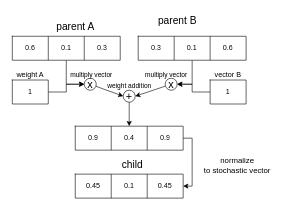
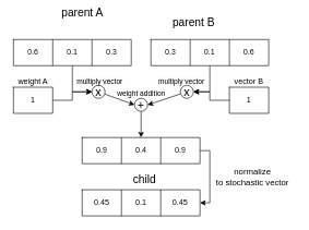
  <mxCell id="0" />
  <mxCell id="1" parent="0" />
  <mxCell id="2" style="edgeStyle=orthogonalEdgeStyle;rounded=0;orthogonalLoop=1;jettySize=auto;html=1;entryX=0;entryY=0.5;entryDx=0;entryDy=0;" edge="1" parent="1" source="3" target="37"><mxGeometry relative="1" as="geometry" /></mxCell>
  <mxCell id="3" value="" style="shape=table;html=1;whiteSpace=wrap;startSize=0;container=1;collapsible=0;childLayout=tableLayout;" vertex="1" parent="1"><mxGeometry x="20" y="60" width="180" height="40" as="geometry" /></mxCell>
  <mxCell id="4" value="" style="shape=tableRow;horizontal=0;startSize=0;swimlaneHead=0;swimlaneBody=0;top=0;left=0;bottom=0;right=0;collapsible=0;dropTarget=0;fillColor=none;points=[[0,0.5],[1,0.5]];portConstraint=eastwest;" vertex="1" parent="3"><mxGeometry width="180" height="40" as="geometry" /></mxCell>
  <mxCell id="5" value="0.6" style="shape=partialRectangle;html=1;whiteSpace=wrap;connectable=0;fillColor=none;top=0;left=0;bottom=0;right=0;overflow=hidden;" vertex="1" parent="4"><mxGeometry width="60" height="40" as="geometry"><mxRectangle width="60" height="40" as="alternateBounds" /></mxGeometry></mxCell>
  <mxCell id="6" value="0.1" style="shape=partialRectangle;html=1;whiteSpace=wrap;connectable=0;fillColor=none;top=0;left=0;bottom=0;right=0;overflow=hidden;" vertex="1" parent="4"><mxGeometry x="60" width="60" height="40" as="geometry"><mxRectangle width="60" height="40" as="alternateBounds" /></mxGeometry></mxCell>
  <mxCell id="7" value="0.3" style="shape=partialRectangle;html=1;whiteSpace=wrap;connectable=0;fillColor=none;top=0;left=0;bottom=0;right=0;overflow=hidden;" vertex="1" parent="4"><mxGeometry x="120" width="60" height="40" as="geometry"><mxRectangle width="60" height="40" as="alternateBounds" /></mxGeometry></mxCell>
  <mxCell id="8" style="edgeStyle=orthogonalEdgeStyle;rounded=0;orthogonalLoop=1;jettySize=auto;html=1;entryX=1;entryY=0.5;entryDx=0;entryDy=0;" edge="1" parent="1" source="9" target="40"><mxGeometry relative="1" as="geometry" /></mxCell>
  <mxCell id="9" value="" style="shape=table;html=1;whiteSpace=wrap;startSize=0;container=1;collapsible=0;childLayout=tableLayout;" vertex="1" parent="1"><mxGeometry x="230" y="60" width="180" height="40" as="geometry" /></mxCell>
  <mxCell id="10" value="" style="shape=tableRow;horizontal=0;startSize=0;swimlaneHead=0;swimlaneBody=0;top=0;left=0;bottom=0;right=0;collapsible=0;dropTarget=0;fillColor=none;points=[[0,0.5],[1,0.5]];portConstraint=eastwest;" vertex="1" parent="9"><mxGeometry width="180" height="40" as="geometry" /></mxCell>
  <mxCell id="11" value="0.3" style="shape=partialRectangle;html=1;whiteSpace=wrap;connectable=0;fillColor=none;top=0;left=0;bottom=0;right=0;overflow=hidden;" vertex="1" parent="10"><mxGeometry width="60" height="40" as="geometry"><mxRectangle width="60" height="40" as="alternateBounds" /></mxGeometry></mxCell>
  <mxCell id="12" value="0.1" style="shape=partialRectangle;html=1;whiteSpace=wrap;connectable=0;fillColor=none;top=0;left=0;bottom=0;right=0;overflow=hidden;" vertex="1" parent="10"><mxGeometry x="60" width="60" height="40" as="geometry"><mxRectangle width="60" height="40" as="alternateBounds" /></mxGeometry></mxCell>
  <mxCell id="13" value="0.6" style="shape=partialRectangle;html=1;whiteSpace=wrap;connectable=0;fillColor=none;top=0;left=0;bottom=0;right=0;overflow=hidden;" vertex="1" parent="10"><mxGeometry x="120" width="60" height="40" as="geometry"><mxRectangle width="60" height="40" as="alternateBounds" /></mxGeometry></mxCell>
- <mxCell id="14" value="&lt;font style=&quot;font-size: 17px;&quot;&gt;parent A&lt;/font&gt;" style="text;html=1;align=center;verticalAlign=middle;resizable=0;points=[];autosize=1;strokeColor=none;fillColor=none;fontSize=13;fontFamily=Helvetica;fontColor=default;" vertex="1" parent="1"><mxGeometry x="80" y="30" width="90" height="30" as="geometry" /></mxCell>
+ <mxCell id="14" value="&lt;font style=&quot;font-size: 17px;&quot;&gt;parent A&lt;/font&gt;" style="text;html=1;align=center;verticalAlign=middle;resizable=0;points=[];autosize=1;strokeColor=none;fillColor=none;fontSize=13;fontFamily=Helvetica;fontColor=default;" vertex="1" parent="1"><mxGeometry x="80" y="5" width="90" height="30" as="geometry" /></mxCell>
  <mxCell id="15" value="&lt;font style=&quot;font-size: 17px;&quot;&gt;parent B&lt;/font&gt;" style="text;html=1;align=center;verticalAlign=middle;resizable=0;points=[];autosize=1;strokeColor=none;fillColor=none;fontSize=13;fontFamily=Helvetica;fontColor=default;" vertex="1" parent="1"><mxGeometry x="250" y="20" width="90" height="30" as="geometry" /></mxCell>
  <mxCell id="16" style="edgeStyle=none;shape=connector;rounded=0;orthogonalLoop=1;jettySize=auto;html=1;labelBackgroundColor=default;strokeColor=default;fontFamily=Helvetica;fontSize=18;fontColor=default;endArrow=classic;" edge="1" parent="1" source="17" target="20"><mxGeometry relative="1" as="geometry" /></mxCell>
  <mxCell id="17" value="&lt;font style=&quot;font-size: 18px;&quot;&gt;+&lt;/font&gt;" style="ellipse;whiteSpace=wrap;html=1;aspect=fixed;" vertex="1" parent="1"><mxGeometry x="205" y="150" width="20" height="20" as="geometry" /></mxCell>
  <mxCell id="18" value="&lt;font style=&quot;font-size: 11px;&quot;&gt;weight addition&lt;/font&gt;" style="text;html=1;align=center;verticalAlign=middle;resizable=0;points=[];autosize=1;strokeColor=none;fillColor=none;fontSize=18;fontFamily=Helvetica;fontColor=default;" vertex="1" parent="1"><mxGeometry x="165" y="120" width="100" height="40" as="geometry" /></mxCell>
  <mxCell id="19" value="" style="shape=table;html=1;whiteSpace=wrap;startSize=0;container=1;collapsible=0;childLayout=tableLayout;" vertex="1" parent="1"><mxGeometry x="125" y="210" width="180" height="40" as="geometry" /></mxCell>
  <mxCell id="20" value="" style="shape=tableRow;horizontal=0;startSize=0;swimlaneHead=0;swimlaneBody=0;top=0;left=0;bottom=0;right=0;collapsible=0;dropTarget=0;fillColor=none;points=[[0,0.5],[1,0.5]];portConstraint=eastwest;" vertex="1" parent="19"><mxGeometry width="180" height="40" as="geometry" /></mxCell>
  <mxCell id="21" value="0.9" style="shape=partialRectangle;html=1;whiteSpace=wrap;connectable=0;fillColor=none;top=0;left=0;bottom=0;right=0;overflow=hidden;" vertex="1" parent="20"><mxGeometry width="60" height="40" as="geometry"><mxRectangle width="60" height="40" as="alternateBounds" /></mxGeometry></mxCell>
  <mxCell id="22" value="0.4" style="shape=partialRectangle;html=1;whiteSpace=wrap;connectable=0;fillColor=none;top=0;left=0;bottom=0;right=0;overflow=hidden;" vertex="1" parent="20"><mxGeometry x="60" width="60" height="40" as="geometry"><mxRectangle width="60" height="40" as="alternateBounds" /></mxGeometry></mxCell>
  <mxCell id="23" value="0.9" style="shape=partialRectangle;html=1;whiteSpace=wrap;connectable=0;fillColor=none;top=0;left=0;bottom=0;right=0;overflow=hidden;" vertex="1" parent="20"><mxGeometry x="120" width="60" height="40" as="geometry"><mxRectangle width="60" height="40" as="alternateBounds" /></mxGeometry></mxCell>
  <mxCell id="24" value="" style="shape=table;html=1;whiteSpace=wrap;startSize=0;container=1;collapsible=0;childLayout=tableLayout;" vertex="1" parent="1"><mxGeometry x="125" y="290" width="180" height="40" as="geometry" /></mxCell>
  <mxCell id="25" value="" style="shape=tableRow;horizontal=0;startSize=0;swimlaneHead=0;swimlaneBody=0;top=0;left=0;bottom=0;right=0;collapsible=0;dropTarget=0;fillColor=none;points=[[0,0.5],[1,0.5]];portConstraint=eastwest;" vertex="1" parent="24"><mxGeometry width="180" height="40" as="geometry" /></mxCell>
  <mxCell id="26" value="0.45" style="shape=partialRectangle;html=1;whiteSpace=wrap;connectable=0;fillColor=none;top=0;left=0;bottom=0;right=0;overflow=hidden;" vertex="1" parent="25"><mxGeometry width="60" height="40" as="geometry"><mxRectangle width="60" height="40" as="alternateBounds" /></mxGeometry></mxCell>
  <mxCell id="27" value="0.1" style="shape=partialRectangle;html=1;whiteSpace=wrap;connectable=0;fillColor=none;top=0;left=0;bottom=0;right=0;overflow=hidden;" vertex="1" parent="25"><mxGeometry x="60" width="60" height="40" as="geometry"><mxRectangle width="60" height="40" as="alternateBounds" /></mxGeometry></mxCell>
  <mxCell id="28" value="0.45" style="shape=partialRectangle;html=1;whiteSpace=wrap;connectable=0;fillColor=none;top=0;left=0;bottom=0;right=0;overflow=hidden;" vertex="1" parent="25"><mxGeometry x="120" width="60" height="40" as="geometry"><mxRectangle width="60" height="40" as="alternateBounds" /></mxGeometry></mxCell>
- <mxCell id="29" value="&lt;font style=&quot;font-size: 13px;&quot;&gt;normalize&lt;br&gt;to stochastic vector&lt;/font&gt;" style="text;html=1;align=center;verticalAlign=middle;resizable=0;points=[];autosize=1;strokeColor=none;fillColor=none;fontSize=8;fontFamily=Helvetica;fontColor=default;" vertex="1" parent="1"><mxGeometry x="330" y="255" width="130" height="40" as="geometry" /></mxCell>
+ <mxCell id="29" value="&lt;font style=&quot;font-size: 13px;&quot;&gt;normalize&lt;br&gt;to stochastic vector&lt;/font&gt;" style="text;html=1;align=center;verticalAlign=middle;resizable=0;points=[];autosize=1;strokeColor=none;fillColor=none;fontSize=8;fontFamily=Helvetica;fontColor=default;" vertex="1" parent="1"><mxGeometry x="320" y="250" width="130" height="40" as="geometry" /></mxCell>
  <mxCell id="30" value="&lt;font style=&quot;font-size: 17px;&quot;&gt;child&lt;/font&gt;" style="text;html=1;align=center;verticalAlign=middle;resizable=0;points=[];autosize=1;strokeColor=none;fillColor=none;fontSize=13;fontFamily=Helvetica;fontColor=default;" vertex="1" parent="1"><mxGeometry x="190" y="260" width="60" height="30" as="geometry" /></mxCell>
  <mxCell id="31" style="edgeStyle=orthogonalEdgeStyle;shape=connector;rounded=0;orthogonalLoop=1;jettySize=auto;html=1;entryX=1;entryY=0.5;entryDx=0;entryDy=0;labelBackgroundColor=default;strokeColor=default;fontFamily=Helvetica;fontSize=18;fontColor=default;endArrow=classic;" edge="1" parent="1" source="20" target="25"><mxGeometry relative="1" as="geometry"><Array as="points"><mxPoint x="320" y="230" /><mxPoint x="320" y="310" /></Array></mxGeometry></mxCell>
  <mxCell id="32" value="" style="shape=table;html=1;whiteSpace=wrap;startSize=0;container=1;collapsible=0;childLayout=tableLayout;" vertex="1" parent="1"><mxGeometry x="20" y="133" width="60" height="40" as="geometry" /></mxCell>
  <mxCell id="33" value="" style="shape=tableRow;horizontal=0;startSize=0;swimlaneHead=0;swimlaneBody=0;top=0;left=0;bottom=0;right=0;collapsible=0;dropTarget=0;fillColor=none;points=[[0,0.5],[1,0.5]];portConstraint=eastwest;" vertex="1" parent="32"><mxGeometry width="60" height="40" as="geometry" /></mxCell>
  <mxCell id="34" value="1" style="shape=partialRectangle;html=1;whiteSpace=wrap;connectable=0;fillColor=none;top=0;left=0;bottom=0;right=0;overflow=hidden;" vertex="1" parent="33"><mxGeometry width="60" height="40" as="geometry"><mxRectangle width="60" height="40" as="alternateBounds" /></mxGeometry></mxCell>
  <mxCell id="35" value="weight A" style="text;html=1;strokeColor=none;fillColor=none;align=center;verticalAlign=middle;whiteSpace=wrap;rounded=0;" vertex="1" parent="1"><mxGeometry x="20" y="110" width="60" height="30" as="geometry" /></mxCell>
  <mxCell id="36" style="rounded=0;orthogonalLoop=1;jettySize=auto;html=1;entryX=0;entryY=0.5;entryDx=0;entryDy=0;" edge="1" parent="1" source="37" target="17"><mxGeometry relative="1" as="geometry" /></mxCell>
  <mxCell id="37" value="&lt;font style=&quot;font-size: 18px;&quot;&gt;x&lt;/font&gt;" style="ellipse;whiteSpace=wrap;html=1;aspect=fixed;" vertex="1" parent="1"><mxGeometry x="140" y="130" width="20" height="20" as="geometry" /></mxCell>
  <mxCell id="38" style="edgeStyle=orthogonalEdgeStyle;rounded=0;orthogonalLoop=1;jettySize=auto;html=1;entryX=0;entryY=0.5;entryDx=0;entryDy=0;" edge="1" parent="1" source="33" target="37"><mxGeometry relative="1" as="geometry" /></mxCell>
  <mxCell id="39" style="rounded=0;orthogonalLoop=1;jettySize=auto;html=1;entryX=1;entryY=0.5;entryDx=0;entryDy=0;" edge="1" parent="1" source="40" target="17"><mxGeometry relative="1" as="geometry" /></mxCell>
  <mxCell id="40" value="&lt;font style=&quot;font-size: 18px;&quot;&gt;x&lt;/font&gt;" style="ellipse;whiteSpace=wrap;html=1;aspect=fixed;" vertex="1" parent="1"><mxGeometry x="275" y="130" width="20" height="20" as="geometry" /></mxCell>
  <mxCell id="41" value="" style="shape=table;html=1;whiteSpace=wrap;startSize=0;container=1;collapsible=0;childLayout=tableLayout;" vertex="1" parent="1"><mxGeometry x="350" y="133" width="60" height="40" as="geometry" /></mxCell>
  <mxCell id="42" value="" style="shape=tableRow;horizontal=0;startSize=0;swimlaneHead=0;swimlaneBody=0;top=0;left=0;bottom=0;right=0;collapsible=0;dropTarget=0;fillColor=none;points=[[0,0.5],[1,0.5]];portConstraint=eastwest;" vertex="1" parent="41"><mxGeometry width="60" height="40" as="geometry" /></mxCell>
  <mxCell id="43" value="1" style="shape=partialRectangle;html=1;whiteSpace=wrap;connectable=0;fillColor=none;top=0;left=0;bottom=0;right=0;overflow=hidden;" vertex="1" parent="42"><mxGeometry width="60" height="40" as="geometry"><mxRectangle width="60" height="40" as="alternateBounds" /></mxGeometry></mxCell>
  <mxCell id="44" value="vector B" style="text;html=1;strokeColor=none;fillColor=none;align=center;verticalAlign=middle;whiteSpace=wrap;rounded=0;" vertex="1" parent="1"><mxGeometry x="350" y="110" width="60" height="30" as="geometry" /></mxCell>
  <mxCell id="45" style="edgeStyle=orthogonalEdgeStyle;rounded=0;orthogonalLoop=1;jettySize=auto;html=1;entryX=1;entryY=0.5;entryDx=0;entryDy=0;" edge="1" parent="1" source="42" target="40"><mxGeometry relative="1" as="geometry"><Array as="points"><mxPoint x="320" y="153" /><mxPoint x="320" y="140" /></Array></mxGeometry></mxCell>
  <mxCell id="46" value="&lt;span style=&quot;color: rgb(0, 0, 0); font-family: Helvetica; font-size: 11px; font-style: normal; font-variant-ligatures: normal; font-variant-caps: normal; font-weight: 400; letter-spacing: normal; orphans: 2; text-align: center; text-indent: 0px; text-transform: none; widows: 2; word-spacing: 0px; -webkit-text-stroke-width: 0px; background-color: rgb(251, 251, 251); text-decoration-thickness: initial; text-decoration-style: initial; text-decoration-color: initial; float: none; display: inline !important;&quot;&gt;multiply vector&lt;/span&gt;" style="text;whiteSpace=wrap;html=1;" vertex="1" parent="1"><mxGeometry x="115" y="110" width="90" height="40" as="geometry" /></mxCell>
  <mxCell id="47" value="&lt;span style=&quot;color: rgb(0, 0, 0); font-family: Helvetica; font-size: 11px; font-style: normal; font-variant-ligatures: normal; font-variant-caps: normal; font-weight: 400; letter-spacing: normal; orphans: 2; text-align: center; text-indent: 0px; text-transform: none; widows: 2; word-spacing: 0px; -webkit-text-stroke-width: 0px; background-color: rgb(251, 251, 251); text-decoration-thickness: initial; text-decoration-style: initial; text-decoration-color: initial; float: none; display: inline !important;&quot;&gt;multiply vector&lt;/span&gt;" style="text;whiteSpace=wrap;html=1;" vertex="1" parent="1"><mxGeometry x="240" y="110" width="90" height="40" as="geometry" /></mxCell>
